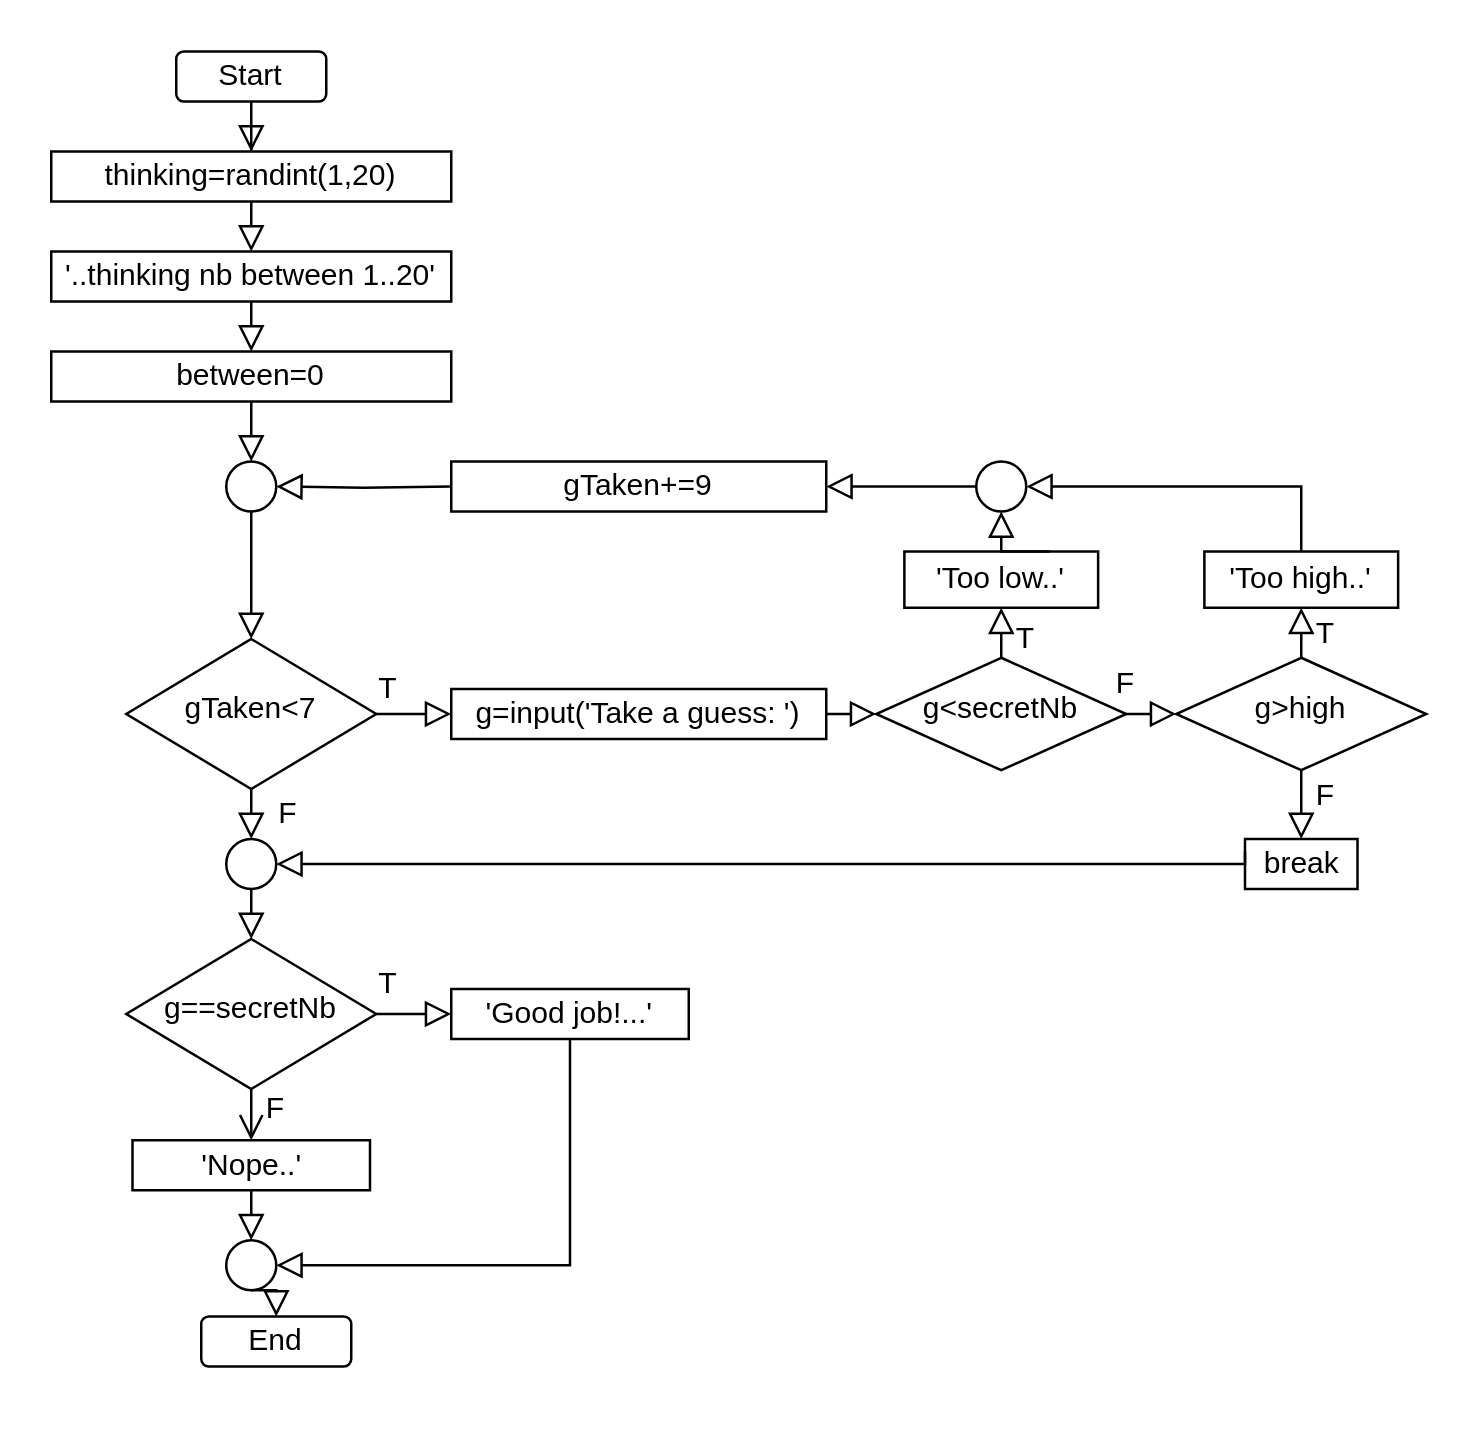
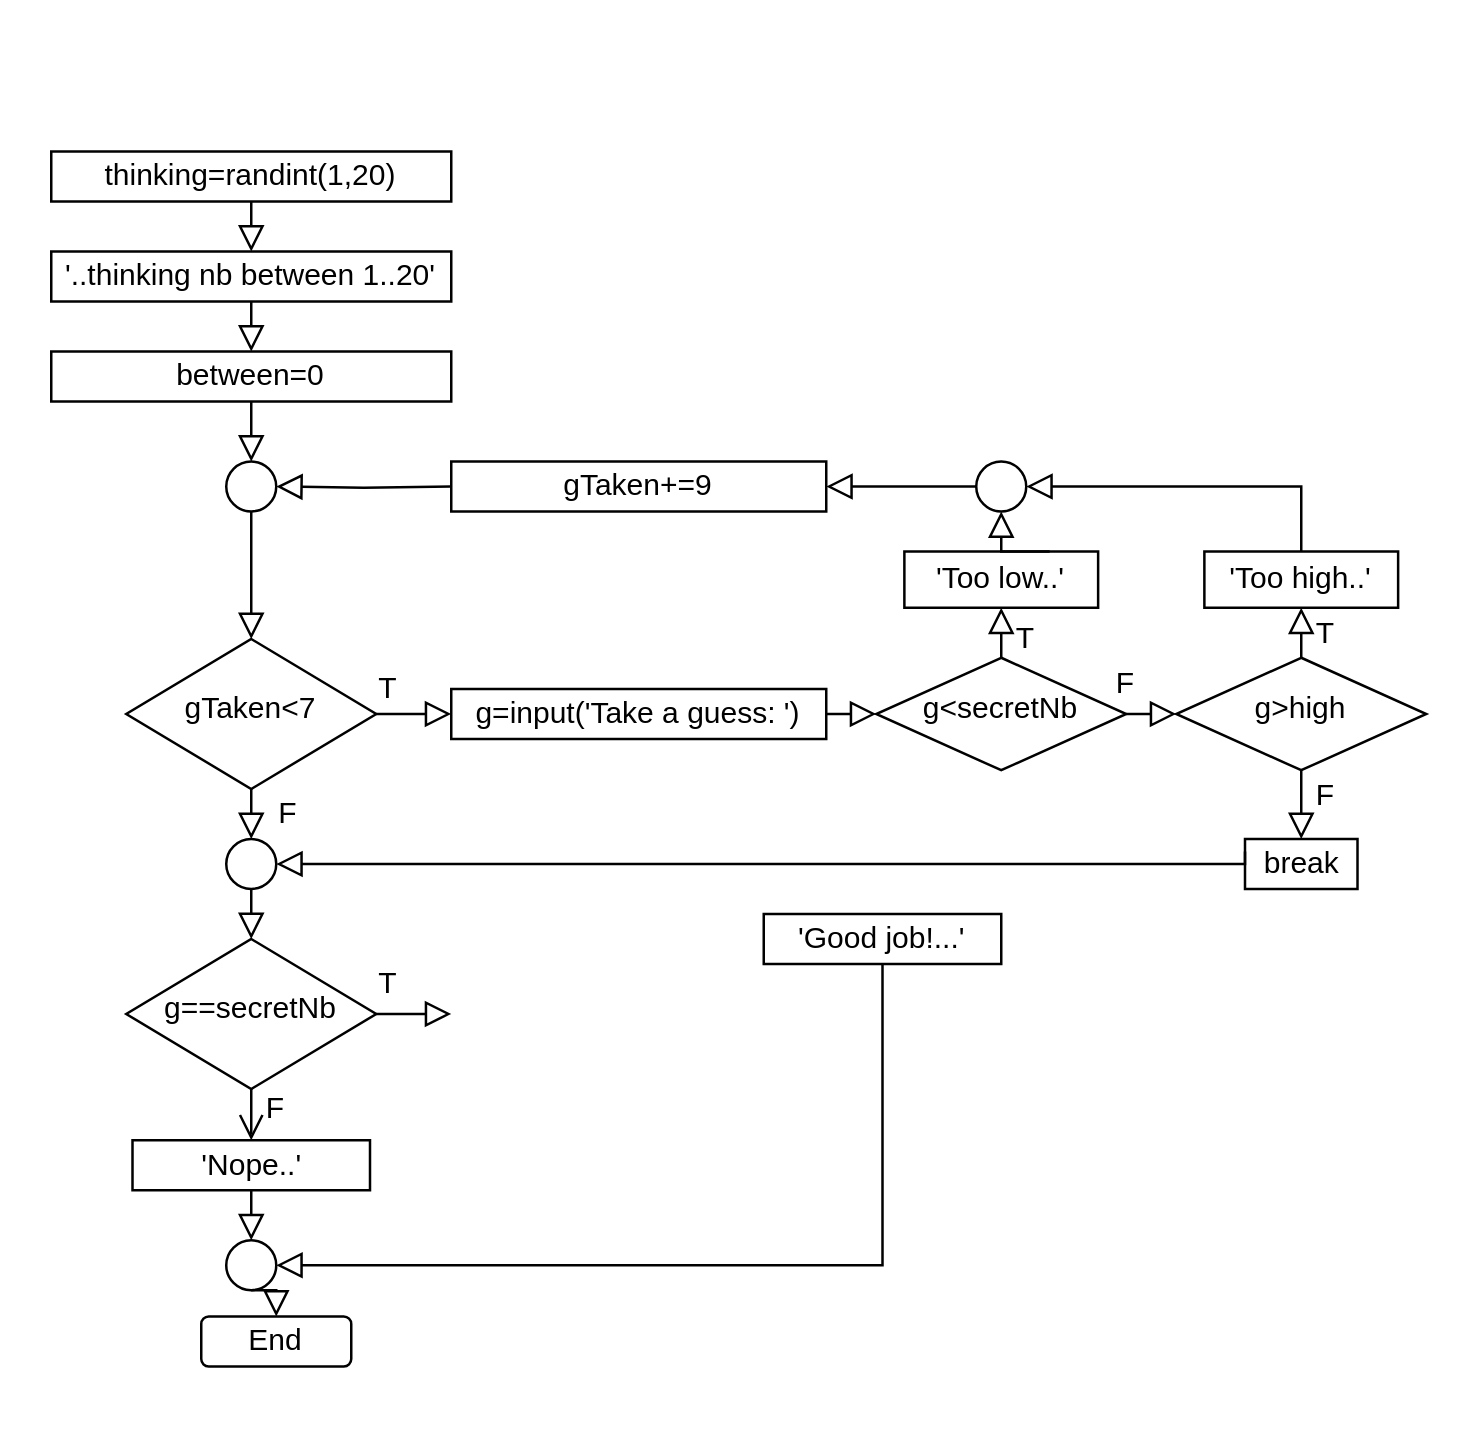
  <mxCell id="0" />
  <mxCell id="1" parent="0" />
  <mxCell id="2" value="" style="group" vertex="1" connectable="0" parent="1"><mxGeometry x="20" y="20" width="550" height="531" as="geometry" /></mxCell>
  <mxCell id="3" value="T" style="text;html=1;strokeColor=none;fillColor=none;align=center;verticalAlign=middle;whiteSpace=wrap;rounded=0;" vertex="1" parent="2"><mxGeometry x="370" y="225" width="40" height="20" as="geometry" /></mxCell>
  <mxCell id="4" value="T" style="text;html=1;strokeColor=none;fillColor=none;align=center;verticalAlign=middle;whiteSpace=wrap;rounded=0;" vertex="1" parent="2"><mxGeometry x="490" y="222.5" width="40" height="20" as="geometry" /></mxCell>
  <mxCell id="5" value="End" style="rounded=1;whiteSpace=wrap;html=1;fontSize=12;glass=0;strokeWidth=1;shadow=0;" vertex="1" parent="2"><mxGeometry x="60" y="506" width="60" height="20" as="geometry" /></mxCell>
- <mxCell id="6" value="Start" style="rounded=1;whiteSpace=wrap;html=1;fontSize=12;glass=0;strokeWidth=1;shadow=0;" parent="2" vertex="1"><mxGeometry x="50" width="60" height="20" as="geometry" /></mxCell>
  <mxCell id="7" value="gTaken&amp;lt;7" style="rhombus;whiteSpace=wrap;html=1;shadow=0;fontFamily=Helvetica;fontSize=12;align=center;strokeWidth=1;spacing=6;spacingTop=-4;" parent="2" vertex="1"><mxGeometry x="30" y="235" width="100" height="60" as="geometry" /></mxCell>
  <mxCell id="8" value="thinking=randint(1,20)" style="rounded=0;whiteSpace=wrap;html=1;" vertex="1" parent="2"><mxGeometry y="40" width="160" height="20" as="geometry" /></mxCell>
- <mxCell id="9" value="" style="rounded=0;html=1;jettySize=auto;orthogonalLoop=1;fontSize=11;endArrow=block;endFill=0;endSize=8;strokeWidth=1;shadow=0;labelBackgroundColor=none;edgeStyle=orthogonalEdgeStyle;entryX=0.5;entryY=0;entryDx=0;entryDy=0;" parent="2" source="6" target="8" edge="1"><mxGeometry as="geometry"><mxPoint x="80" y="20" as="targetPoint" /></mxGeometry></mxCell>
  <mxCell id="10" value="'..thinking nb between 1..20'" style="rounded=0;whiteSpace=wrap;html=1;" vertex="1" parent="2"><mxGeometry y="80" width="160" height="20" as="geometry" /></mxCell>
  <mxCell id="11" value="between=0" style="rounded=0;whiteSpace=wrap;html=1;" vertex="1" parent="2"><mxGeometry y="120" width="160" height="20" as="geometry" /></mxCell>
  <mxCell id="12" value="g=input('Take a guess: ')" style="rounded=0;whiteSpace=wrap;html=1;" vertex="1" parent="2"><mxGeometry x="160" y="255" width="150" height="20" as="geometry" /></mxCell>
  <mxCell id="13" value="g&amp;lt;secretNb" style="rhombus;whiteSpace=wrap;html=1;shadow=0;fontFamily=Helvetica;fontSize=12;align=center;strokeWidth=1;spacing=6;spacingTop=-4;" vertex="1" parent="2"><mxGeometry x="330" y="242.5" width="100" height="45" as="geometry" /></mxCell>
  <mxCell id="14" value="g&amp;gt;high" style="rhombus;whiteSpace=wrap;html=1;shadow=0;fontFamily=Helvetica;fontSize=12;align=center;strokeWidth=1;spacing=6;spacingTop=-4;" vertex="1" parent="2"><mxGeometry x="450" y="242.5" width="100" height="45" as="geometry" /></mxCell>
  <mxCell id="15" value="break" style="rounded=0;whiteSpace=wrap;html=1;" vertex="1" parent="2"><mxGeometry x="477.5" y="315" width="45" height="20" as="geometry" /></mxCell>
  <mxCell id="16" value="" style="rounded=0;html=1;jettySize=auto;orthogonalLoop=1;fontSize=11;endArrow=block;endFill=0;endSize=8;strokeWidth=1;shadow=0;labelBackgroundColor=none;edgeStyle=orthogonalEdgeStyle;exitX=0.5;exitY=1;exitDx=0;exitDy=0;entryX=0.5;entryY=0;entryDx=0;entryDy=0;" edge="1" parent="2" source="8" target="10"><mxGeometry as="geometry"><mxPoint x="380" y="-30" as="sourcePoint" /><mxPoint x="370" y="60" as="targetPoint" /><Array as="points"><mxPoint x="80" y="60" /><mxPoint x="80" y="60" /></Array></mxGeometry></mxCell>
  <mxCell id="17" value="" style="rounded=0;html=1;jettySize=auto;orthogonalLoop=1;fontSize=11;endArrow=block;endFill=0;endSize=8;strokeWidth=1;shadow=0;labelBackgroundColor=none;edgeStyle=orthogonalEdgeStyle;exitX=0.5;exitY=1;exitDx=0;exitDy=0;entryX=0.5;entryY=0;entryDx=0;entryDy=0;" edge="1" parent="2" source="10" target="11"><mxGeometry as="geometry"><mxPoint x="380" y="-30" as="sourcePoint" /><mxPoint x="370" y="60" as="targetPoint" /></mxGeometry></mxCell>
  <mxCell id="18" value="" style="rounded=0;html=1;jettySize=auto;orthogonalLoop=1;fontSize=11;endArrow=block;endFill=0;endSize=8;strokeWidth=1;shadow=0;labelBackgroundColor=none;edgeStyle=orthogonalEdgeStyle;exitX=0.5;exitY=1;exitDx=0;exitDy=0;" edge="1" parent="2" source="11"><mxGeometry as="geometry"><mxPoint x="380" y="-36" as="sourcePoint" /><mxPoint x="80" y="164" as="targetPoint" /></mxGeometry></mxCell>
  <mxCell id="19" value="" style="rounded=0;html=1;jettySize=auto;orthogonalLoop=1;fontSize=11;endArrow=block;endFill=0;endSize=8;strokeWidth=1;shadow=0;labelBackgroundColor=none;edgeStyle=orthogonalEdgeStyle;exitX=1;exitY=0.5;exitDx=0;exitDy=0;" edge="1" parent="2" source="7"><mxGeometry y="31" as="geometry"><mxPoint x="380" y="35" as="sourcePoint" /><mxPoint x="160" y="265" as="targetPoint" /></mxGeometry></mxCell>
  <mxCell id="20" value="T" style="text;html=1;strokeColor=none;fillColor=none;align=center;verticalAlign=middle;whiteSpace=wrap;rounded=0;" vertex="1" parent="2"><mxGeometry x="115" y="245" width="40" height="20" as="geometry" /></mxCell>
  <mxCell id="21" value="F" style="text;html=1;strokeColor=none;fillColor=none;align=center;verticalAlign=middle;whiteSpace=wrap;rounded=0;" vertex="1" parent="2"><mxGeometry x="75" y="295" width="40" height="20" as="geometry" /></mxCell>
  <mxCell id="22" value="g==secretNb" style="rhombus;whiteSpace=wrap;html=1;shadow=0;fontFamily=Helvetica;fontSize=12;align=center;strokeWidth=1;spacing=6;spacingTop=-4;" vertex="1" parent="2"><mxGeometry x="30" y="355" width="100" height="60" as="geometry" /></mxCell>
  <mxCell id="23" value="" style="rounded=0;html=1;jettySize=auto;orthogonalLoop=1;fontSize=11;endArrow=block;endFill=0;endSize=8;strokeWidth=1;shadow=0;labelBackgroundColor=none;edgeStyle=orthogonalEdgeStyle;entryX=0.5;entryY=0;entryDx=0;entryDy=0;" edge="1" parent="2" target="35"><mxGeometry y="31" as="geometry"><mxPoint x="80" y="295" as="sourcePoint" /><mxPoint x="80" y="325" as="targetPoint" /></mxGeometry></mxCell>
  <mxCell id="24" value="" style="ellipse;whiteSpace=wrap;html=1;aspect=fixed;" vertex="1" parent="2"><mxGeometry x="70" y="475.5" width="20" height="20" as="geometry" /></mxCell>
  <mxCell id="25" value="'Nope..'" style="rounded=0;whiteSpace=wrap;html=1;" vertex="1" parent="2"><mxGeometry x="32.5" y="435.5" width="95" height="20" as="geometry" /></mxCell>
- <mxCell id="26" value="'Good job!...'" style="rounded=0;whiteSpace=wrap;html=1;" vertex="1" parent="2"><mxGeometry x="160" y="375" width="95" height="20" as="geometry" /></mxCell>
+ <mxCell id="26" value="'Good job!...'" style="rounded=0;whiteSpace=wrap;html=1;" vertex="1" parent="2"><mxGeometry x="285" y="345" width="95" height="20" as="geometry" /></mxCell>
  <mxCell id="27" value="" style="rounded=0;html=1;jettySize=auto;orthogonalLoop=1;fontSize=11;endArrow=open;endFill=0;endSize=8;strokeWidth=1;shadow=0;labelBackgroundColor=none;edgeStyle=orthogonalEdgeStyle;exitX=0.5;exitY=1;exitDx=0;exitDy=0;entryX=0.5;entryY=0;entryDx=0;entryDy=0;" edge="1" parent="2" source="22" target="25"><mxGeometry y="31" as="geometry"><mxPoint x="380" y="62.5" as="sourcePoint" /><mxPoint x="80" y="435.5" as="targetPoint" /></mxGeometry></mxCell>
  <mxCell id="28" value="" style="rounded=0;html=1;jettySize=auto;orthogonalLoop=1;fontSize=11;endArrow=block;endFill=0;endSize=8;strokeWidth=1;shadow=0;labelBackgroundColor=none;edgeStyle=orthogonalEdgeStyle;exitX=0.5;exitY=1;exitDx=0;exitDy=0;" edge="1" parent="2" source="25"><mxGeometry y="31" as="geometry"><mxPoint x="380" y="55.5" as="sourcePoint" /><mxPoint x="80" y="475.5" as="targetPoint" /></mxGeometry></mxCell>
  <mxCell id="29" value="" style="rounded=0;html=1;jettySize=auto;orthogonalLoop=1;fontSize=11;endArrow=block;endFill=0;endSize=8;strokeWidth=1;shadow=0;labelBackgroundColor=none;edgeStyle=orthogonalEdgeStyle;entryX=0.5;entryY=0;entryDx=0;entryDy=0;exitX=0.5;exitY=1;exitDx=0;exitDy=0;" edge="1" parent="2" source="24" target="5"><mxGeometry y="31" as="geometry"><mxPoint x="380" y="55.5" as="sourcePoint" /><mxPoint x="370" y="145.5" as="targetPoint" /></mxGeometry></mxCell>
  <mxCell id="30" value="" style="rounded=0;html=1;jettySize=auto;orthogonalLoop=1;fontSize=11;endArrow=block;endFill=0;endSize=8;strokeWidth=1;shadow=0;labelBackgroundColor=none;edgeStyle=orthogonalEdgeStyle;exitX=1;exitY=0.5;exitDx=0;exitDy=0;" edge="1" parent="2" source="22"><mxGeometry y="31" as="geometry"><mxPoint x="380" y="62.5" as="sourcePoint" /><mxPoint x="160" y="385.5" as="targetPoint" /></mxGeometry></mxCell>
  <mxCell id="31" value="" style="rounded=0;html=1;jettySize=auto;orthogonalLoop=1;fontSize=11;endArrow=block;endFill=0;endSize=8;strokeWidth=1;shadow=0;labelBackgroundColor=none;edgeStyle=orthogonalEdgeStyle;exitX=0.5;exitY=1;exitDx=0;exitDy=0;entryX=1;entryY=0.5;entryDx=0;entryDy=0;" edge="1" parent="2" source="26" target="24"><mxGeometry y="31" as="geometry"><mxPoint x="380" y="62.5" as="sourcePoint" /><mxPoint x="370" y="152.5" as="targetPoint" /></mxGeometry></mxCell>
  <mxCell id="32" value="F" style="text;html=1;strokeColor=none;fillColor=none;align=center;verticalAlign=middle;whiteSpace=wrap;rounded=0;" vertex="1" parent="2"><mxGeometry x="70" y="412.5" width="40" height="20" as="geometry" /></mxCell>
  <mxCell id="33" value="T" style="text;html=1;strokeColor=none;fillColor=none;align=center;verticalAlign=middle;whiteSpace=wrap;rounded=0;" vertex="1" parent="2"><mxGeometry x="115" y="362.5" width="40" height="20" as="geometry" /></mxCell>
  <mxCell id="34" value="" style="ellipse;whiteSpace=wrap;html=1;aspect=fixed;" vertex="1" parent="2"><mxGeometry x="70" y="164" width="20" height="20" as="geometry" /></mxCell>
  <mxCell id="35" value="" style="ellipse;whiteSpace=wrap;html=1;aspect=fixed;" vertex="1" parent="2"><mxGeometry x="70" y="315" width="20" height="20" as="geometry" /></mxCell>
  <mxCell id="36" value="" style="rounded=0;html=1;jettySize=auto;orthogonalLoop=1;fontSize=11;endArrow=block;endFill=0;endSize=8;strokeWidth=1;shadow=0;labelBackgroundColor=none;edgeStyle=orthogonalEdgeStyle;exitX=0.5;exitY=1;exitDx=0;exitDy=0;entryX=0.5;entryY=0;entryDx=0;entryDy=0;" edge="1" parent="2" source="35" target="22"><mxGeometry y="31" as="geometry"><mxPoint x="90" y="295" as="sourcePoint" /><mxPoint x="90" y="325" as="targetPoint" /></mxGeometry></mxCell>
  <mxCell id="37" value="" style="ellipse;whiteSpace=wrap;html=1;aspect=fixed;" vertex="1" parent="2"><mxGeometry x="370" y="164" width="20" height="20" as="geometry" /></mxCell>
  <mxCell id="38" value="" style="rounded=0;html=1;jettySize=auto;orthogonalLoop=1;fontSize=11;endArrow=block;endFill=0;endSize=8;strokeWidth=1;shadow=0;labelBackgroundColor=none;edgeStyle=orthogonalEdgeStyle;exitX=1;exitY=0.5;exitDx=0;exitDy=0;" edge="1" parent="2" source="12"><mxGeometry y="31" as="geometry"><mxPoint x="380" y="-15" as="sourcePoint" /><mxPoint x="330" y="265" as="targetPoint" /></mxGeometry></mxCell>
  <mxCell id="39" value="" style="rounded=0;html=1;jettySize=auto;orthogonalLoop=1;fontSize=11;endArrow=block;endFill=0;endSize=8;strokeWidth=1;shadow=0;labelBackgroundColor=none;edgeStyle=orthogonalEdgeStyle;exitX=1;exitY=0.5;exitDx=0;exitDy=0;" edge="1" parent="2" source="13"><mxGeometry y="31" as="geometry"><mxPoint x="380" y="-15" as="sourcePoint" /><mxPoint x="450" y="265" as="targetPoint" /></mxGeometry></mxCell>
  <mxCell id="40" value="F" style="text;html=1;strokeColor=none;fillColor=none;align=center;verticalAlign=middle;whiteSpace=wrap;rounded=0;" vertex="1" parent="2"><mxGeometry x="410" y="242.5" width="40" height="20" as="geometry" /></mxCell>
  <mxCell id="41" value="F" style="text;html=1;strokeColor=none;fillColor=none;align=center;verticalAlign=middle;whiteSpace=wrap;rounded=0;" vertex="1" parent="2"><mxGeometry x="490" y="287.5" width="40" height="20" as="geometry" /></mxCell>
  <mxCell id="42" value="" style="rounded=0;html=1;jettySize=auto;orthogonalLoop=1;fontSize=11;endArrow=block;endFill=0;endSize=8;strokeWidth=1;shadow=0;labelBackgroundColor=none;edgeStyle=orthogonalEdgeStyle;exitX=0.5;exitY=0;exitDx=0;exitDy=0;entryX=0.5;entryY=1;entryDx=0;entryDy=0;" edge="1" parent="2" source="13" target="49"><mxGeometry as="geometry"><mxPoint x="380" y="-46" as="sourcePoint" /><mxPoint x="380" y="220" as="targetPoint" /></mxGeometry></mxCell>
  <mxCell id="43" value="" style="rounded=0;html=1;jettySize=auto;orthogonalLoop=1;fontSize=11;endArrow=block;endFill=0;endSize=8;strokeWidth=1;shadow=0;labelBackgroundColor=none;edgeStyle=orthogonalEdgeStyle;exitX=0.5;exitY=1;exitDx=0;exitDy=0;" edge="1" parent="2" source="14"><mxGeometry y="31" as="geometry"><mxPoint x="380" y="-15" as="sourcePoint" /><mxPoint x="500" y="315" as="targetPoint" /></mxGeometry></mxCell>
  <mxCell id="44" value="" style="rounded=0;html=1;jettySize=auto;orthogonalLoop=1;fontSize=11;endArrow=block;endFill=0;endSize=8;strokeWidth=1;shadow=0;labelBackgroundColor=none;edgeStyle=orthogonalEdgeStyle;exitX=0;exitY=0.25;exitDx=0;exitDy=0;entryX=1;entryY=0.5;entryDx=0;entryDy=0;" edge="1" parent="2" source="15" target="35"><mxGeometry y="31" as="geometry"><mxPoint x="380" y="-25" as="sourcePoint" /><mxPoint x="370" y="65" as="targetPoint" /><Array as="points"><mxPoint x="478" y="325" /></Array></mxGeometry></mxCell>
  <mxCell id="45" value="" style="rounded=0;html=1;jettySize=auto;orthogonalLoop=1;fontSize=11;endArrow=block;endFill=0;endSize=8;strokeWidth=1;shadow=0;labelBackgroundColor=none;edgeStyle=orthogonalEdgeStyle;exitX=0;exitY=0.5;exitDx=0;exitDy=0;entryX=1;entryY=0.5;entryDx=0;entryDy=0;" edge="1" parent="2" source="37" target="47"><mxGeometry as="geometry"><mxPoint x="370" y="-56" as="sourcePoint" /><mxPoint x="320" y="174" as="targetPoint" /></mxGeometry></mxCell>
  <mxCell id="46" value="" style="rounded=0;html=1;jettySize=auto;orthogonalLoop=1;fontSize=11;endArrow=block;endFill=0;endSize=8;strokeWidth=1;shadow=0;labelBackgroundColor=none;edgeStyle=orthogonalEdgeStyle;exitX=0.5;exitY=1;exitDx=0;exitDy=0;entryX=0.5;entryY=0;entryDx=0;entryDy=0;" edge="1" parent="2" source="34" target="7"><mxGeometry as="geometry"><mxPoint x="90" y="144" as="sourcePoint" /><mxPoint x="90" y="174" as="targetPoint" /></mxGeometry></mxCell>
  <mxCell id="47" value="gTaken+=9" style="rounded=0;whiteSpace=wrap;html=1;" vertex="1" parent="2"><mxGeometry x="160" y="164" width="150" height="20" as="geometry" /></mxCell>
  <mxCell id="48" value="" style="rounded=0;html=1;jettySize=auto;orthogonalLoop=1;fontSize=11;endArrow=block;endFill=0;endSize=8;strokeWidth=1;shadow=0;labelBackgroundColor=none;edgeStyle=orthogonalEdgeStyle;entryX=1;entryY=0.5;entryDx=0;entryDy=0;" edge="1" parent="2" target="34"><mxGeometry x="10" y="10" as="geometry"><mxPoint x="160" y="174" as="sourcePoint" /><mxPoint x="320" y="184" as="targetPoint" /></mxGeometry></mxCell>
  <mxCell id="49" value="'Too low..'" style="rounded=0;whiteSpace=wrap;html=1;" vertex="1" parent="2"><mxGeometry x="341.25" y="200" width="77.5" height="22.5" as="geometry" /></mxCell>
  <mxCell id="50" value="'Too high..'" style="rounded=0;whiteSpace=wrap;html=1;" vertex="1" parent="2"><mxGeometry x="461.25" y="200" width="77.5" height="22.5" as="geometry" /></mxCell>
  <mxCell id="51" value="" style="rounded=0;html=1;jettySize=auto;orthogonalLoop=1;fontSize=11;endArrow=block;endFill=0;endSize=8;strokeWidth=1;shadow=0;labelBackgroundColor=none;edgeStyle=orthogonalEdgeStyle;entryX=0.5;entryY=1;entryDx=0;entryDy=0;exitX=0.75;exitY=0;exitDx=0;exitDy=0;" edge="1" parent="2" source="49" target="37"><mxGeometry x="20" y="20" as="geometry"><mxPoint x="380" y="200" as="sourcePoint" /><mxPoint x="100" y="184" as="targetPoint" /></mxGeometry></mxCell>
  <mxCell id="52" value="" style="rounded=0;html=1;jettySize=auto;orthogonalLoop=1;fontSize=11;endArrow=block;endFill=0;endSize=8;strokeWidth=1;shadow=0;labelBackgroundColor=none;edgeStyle=orthogonalEdgeStyle;exitX=0.5;exitY=0;exitDx=0;exitDy=0;entryX=1;entryY=0.5;entryDx=0;entryDy=0;" edge="1" parent="2" source="50" target="37"><mxGeometry x="10" y="10" as="geometry"><mxPoint x="380.0" y="184" as="sourcePoint" /><mxPoint x="320" y="184" as="targetPoint" /></mxGeometry></mxCell>
  <mxCell id="53" value="" style="rounded=0;html=1;jettySize=auto;orthogonalLoop=1;fontSize=11;endArrow=block;endFill=0;endSize=8;strokeWidth=1;shadow=0;labelBackgroundColor=none;edgeStyle=orthogonalEdgeStyle;exitX=0.25;exitY=1;exitDx=0;exitDy=0;entryX=0.25;entryY=0;entryDx=0;entryDy=0;" edge="1" parent="2" source="4" target="4"><mxGeometry x="10" y="10" as="geometry"><mxPoint x="390" y="252.5" as="sourcePoint" /><mxPoint x="390" y="232.5" as="targetPoint" /></mxGeometry></mxCell>
